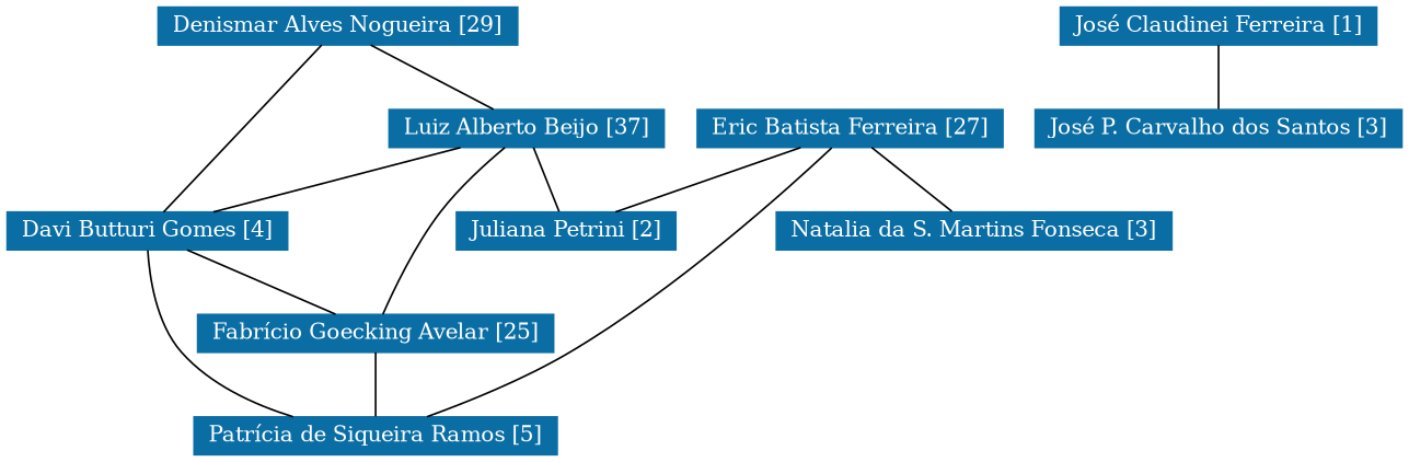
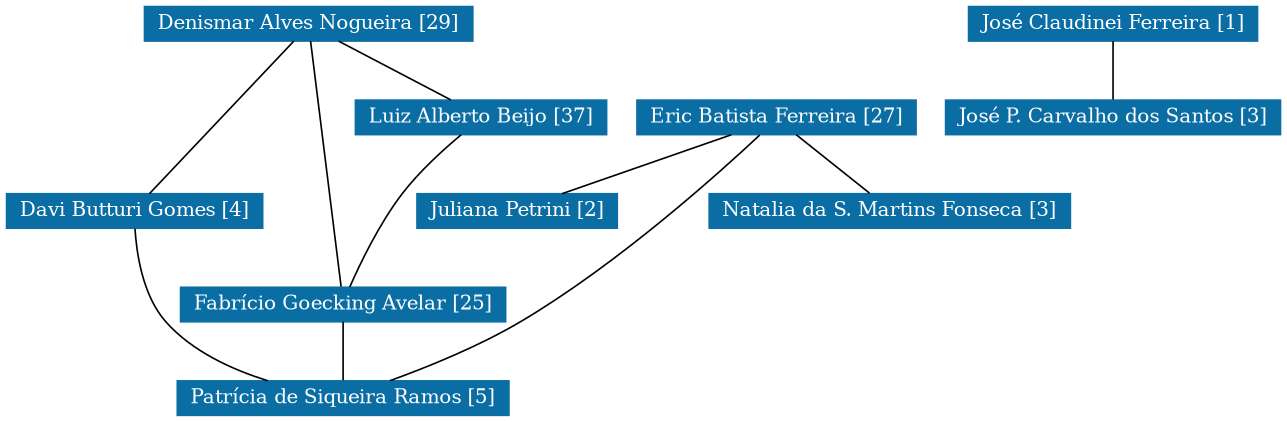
  strict graph {
    node [color="#0A6EA4" fontcolor="#FFFFFF" fontsize=12 shape=rectangle style=filled]
    n1 [height=0.29167 label="Denismar Alves Nogueira [29]" width=2.2361]
    n2 [height=0.29167 label="Luiz Alberto Beijo [37]" width=1.7778]
    n3 [height=0.29167 label="Davi Butturi Gomes [4]" width=1.8056]
    n4 [height=0.29167 label="Fabrício Goecking Avelar [25]" width=2.2222]
    n5 [height=0.29167 label="Juliana Petrini [2]" width=1.4028]
    n6 [height=0.29167 label="Patrícia de Siqueira Ramos [5]" width=2.2361]
    n7 [height=0.29167 label="Eric Batista Ferreira [27]" width=1.8889]
    n8 [height=0.29167 label="Natalia da S. Martins Fonseca [3]" width=2.4444]
    n9 [height=0.29167 label="José P. Carvalho dos Santos [3]" width=2.3056]
    n10 [height=0.29167 label="José Claudinei Ferreira [1]" width=1.9861]
    n1 -- n2
    n1 -- n3
-   n2 -- n3
    n2 -- n4
-   n2 -- n5
-   n3 -- n4
+   n1 -- n4
    n3 -- n6
    n4 -- n6
    n7 -- n5
    n7 -- n6
    n7 -- n8
    n10 -- n9
  }
